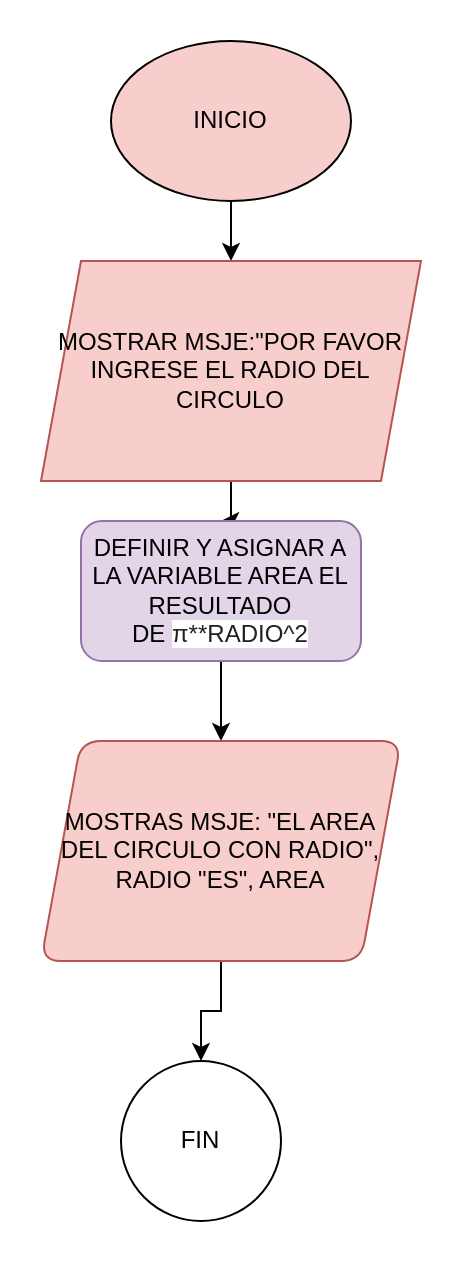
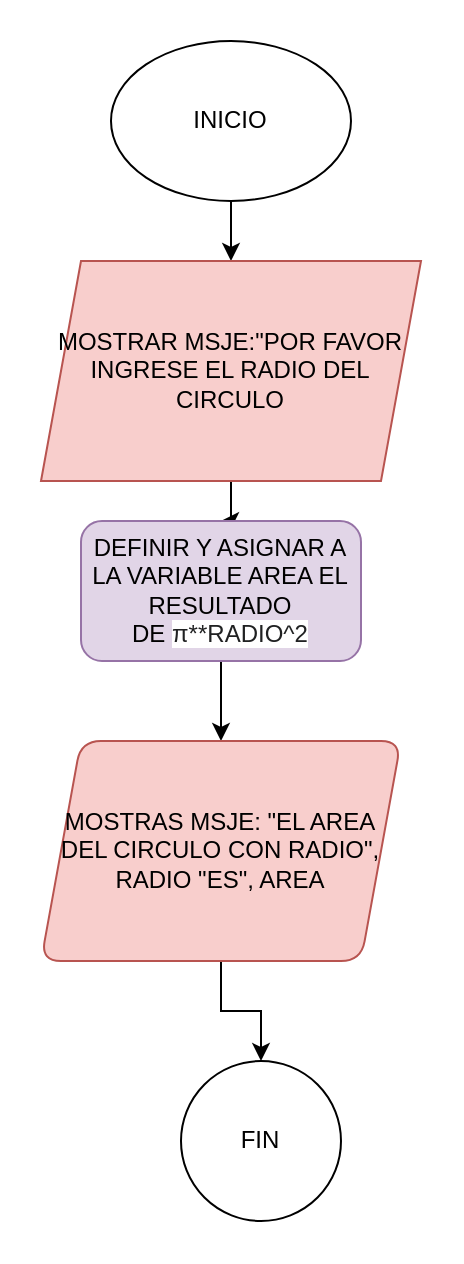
  <mxCell id="0" />
  <mxCell id="1" parent="0" />
  <mxCell id="2" value="" style="edgeStyle=orthogonalEdgeStyle;rounded=0;orthogonalLoop=1;jettySize=auto;html=1;" edge="1" parent="1" source="3" target="5"><mxGeometry relative="1" as="geometry" /></mxCell>
- <mxCell id="3" value="INICIO" style="ellipse;whiteSpace=wrap;html=1;fillColor=#f8cecc;" vertex="1" parent="1"><mxGeometry x="55" y="20" width="120" height="80" as="geometry" /></mxCell>
+ <mxCell id="3" value="INICIO" style="ellipse;whiteSpace=wrap;html=1;" vertex="1" parent="1"><mxGeometry x="55" y="20" width="120" height="80" as="geometry" /></mxCell>
  <mxCell id="4" value="" style="edgeStyle=orthogonalEdgeStyle;rounded=0;orthogonalLoop=1;jettySize=auto;html=1;" edge="1" parent="1" source="5" target="7"><mxGeometry relative="1" as="geometry" /></mxCell>
  <mxCell id="5" value="MOSTRAR MSJE:&quot;POR FAVOR INGRESE EL RADIO DEL CIRCULO" style="shape=parallelogram;perimeter=parallelogramPerimeter;whiteSpace=wrap;html=1;fixedSize=1;fillColor=#f8cecc;strokeColor=#b85450;" vertex="1" parent="1"><mxGeometry x="20" y="130" width="190" height="110" as="geometry" /></mxCell>
  <mxCell id="6" value="" style="edgeStyle=orthogonalEdgeStyle;rounded=0;orthogonalLoop=1;jettySize=auto;html=1;" edge="1" parent="1" source="7" target="9"><mxGeometry relative="1" as="geometry" /></mxCell>
  <mxCell id="7" value="DEFINIR Y ASIGNAR A LA VARIABLE AREA EL RESULTADO &lt;font style=&quot;font-size: 12px;&quot;&gt;DE&amp;nbsp;&lt;span style=&quot;color: rgb(32, 33, 34); font-family: sans-serif; text-align: start; background-color: rgb(255, 255, 255);&quot;&gt;&lt;font style=&quot;font-size: 12px;&quot;&gt;π**RADIO^2&lt;/font&gt;&lt;/span&gt;&lt;/font&gt;" style="rounded=1;whiteSpace=wrap;html=1;fillColor=#e1d5e7;strokeColor=#9673a6;" vertex="1" parent="1"><mxGeometry x="40" y="260" width="140" height="70" as="geometry" /></mxCell>
  <mxCell id="8" value="" style="edgeStyle=orthogonalEdgeStyle;rounded=0;orthogonalLoop=1;jettySize=auto;html=1;" edge="1" parent="1" source="9" target="10"><mxGeometry relative="1" as="geometry" /></mxCell>
  <mxCell id="9" value="MOSTRAS MSJE: &quot;EL AREA DEL CIRCULO CON RADIO&quot;, RADIO &quot;ES&quot;, AREA" style="shape=parallelogram;perimeter=parallelogramPerimeter;whiteSpace=wrap;html=1;fixedSize=1;rounded=1;fillColor=#f8cecc;strokeColor=#b85450;" vertex="1" parent="1"><mxGeometry x="20" y="370" width="180" height="110" as="geometry" /></mxCell>
- <mxCell id="10" value="FIN" style="ellipse;whiteSpace=wrap;html=1;rounded=1;" vertex="1" parent="1"><mxGeometry x="60" y="530" width="80" height="80" as="geometry" /></mxCell>
+ <mxCell id="10" value="FIN" style="ellipse;whiteSpace=wrap;html=1;rounded=1;" vertex="1" parent="1"><mxGeometry x="90" y="530" width="80" height="80" as="geometry" /></mxCell>
